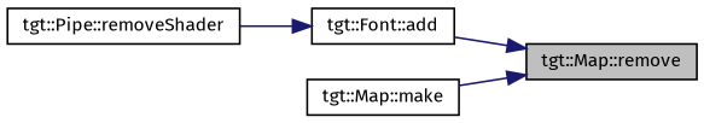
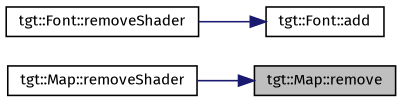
  digraph {
    fontname="Fira Sans"
    rankdir=RL
    node [color=black fillcolor=white fontname="Fira Sans" fontsize=10 shape=record style=filled]
    edge [color=midnightblue dir=back fontname="Fira Sans" fontsize=10 labelfontname=Helvetica labelfontsize=10 style=solid]
    n1 [fillcolor=grey75 fontcolor=black height=0.2 label="tgt::Map::remove" width=0.4]
    n2 [height=0.2 label="tgt::Font::add" width=0.4]
-   n3 [height=0.2 label="tgt::Map::make" width=0.4]
-   n4 [height=0.2 label="tgt::Pipe::removeShader" width=0.4]
-   n1 -> n2
+   n3 [height=0.2 label="tgt::Map::removeShader" width=0.4]
+   n4 [height=0.2 label="tgt::Font::removeShader" width=0.4]
    n1 -> n3
    n2 -> n4
  }
